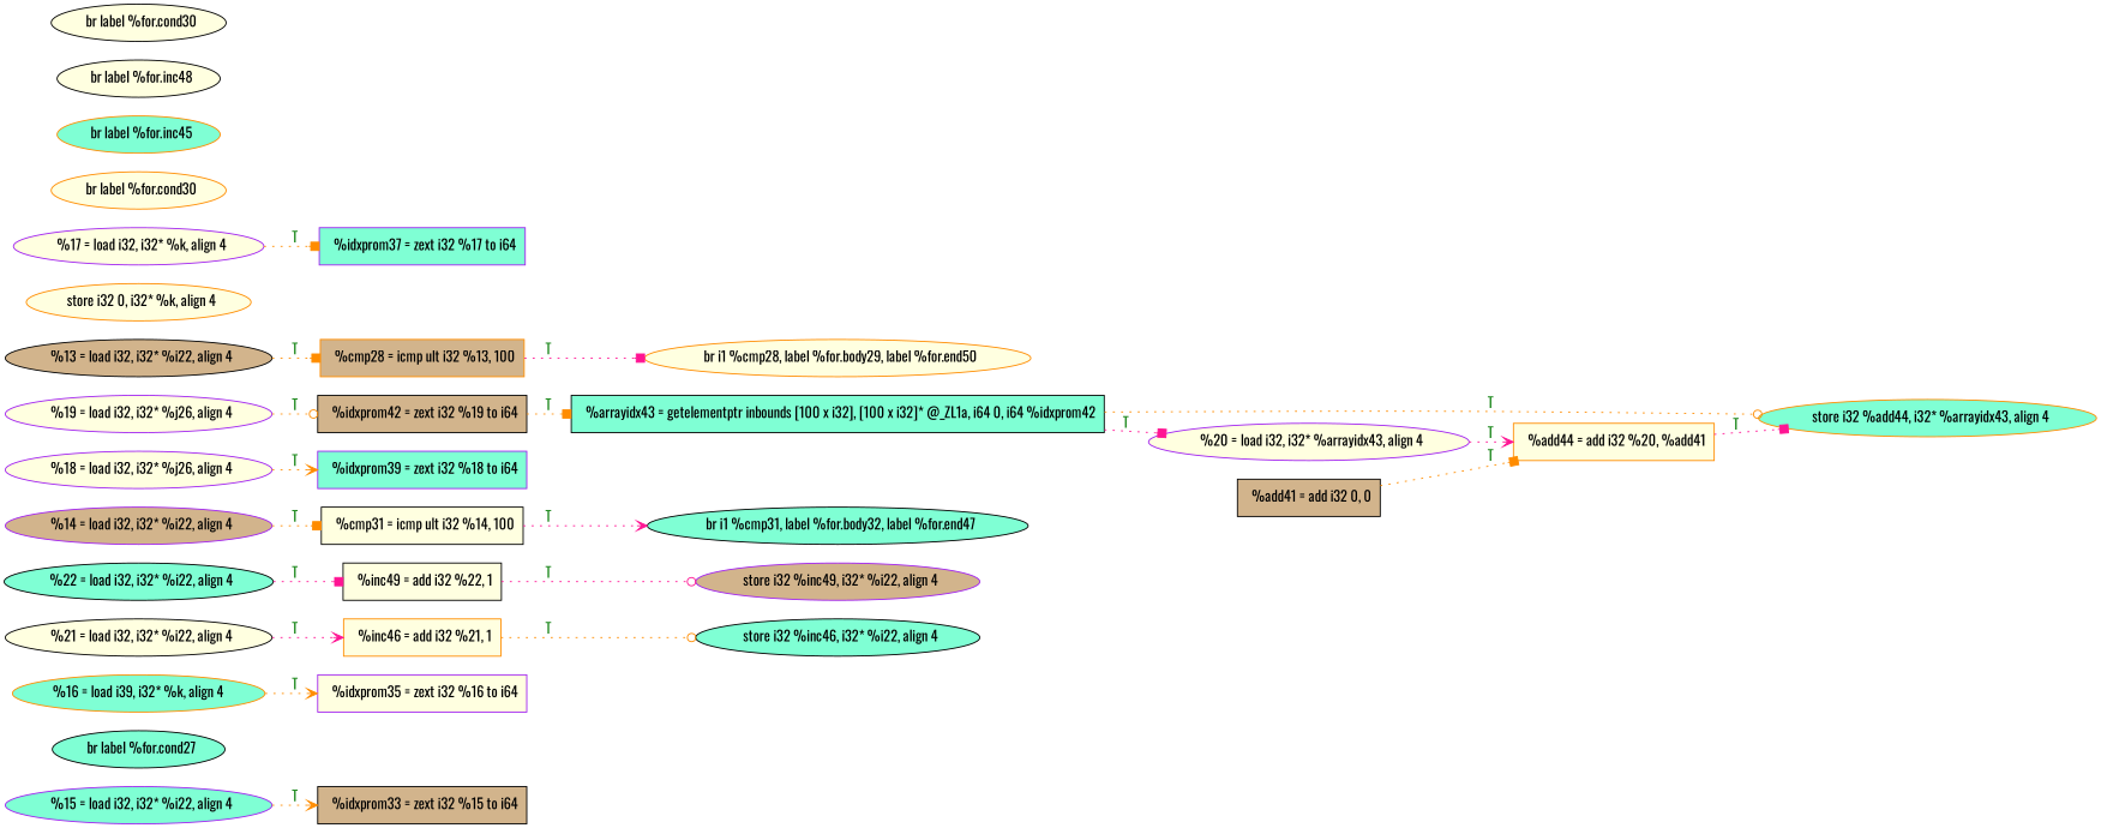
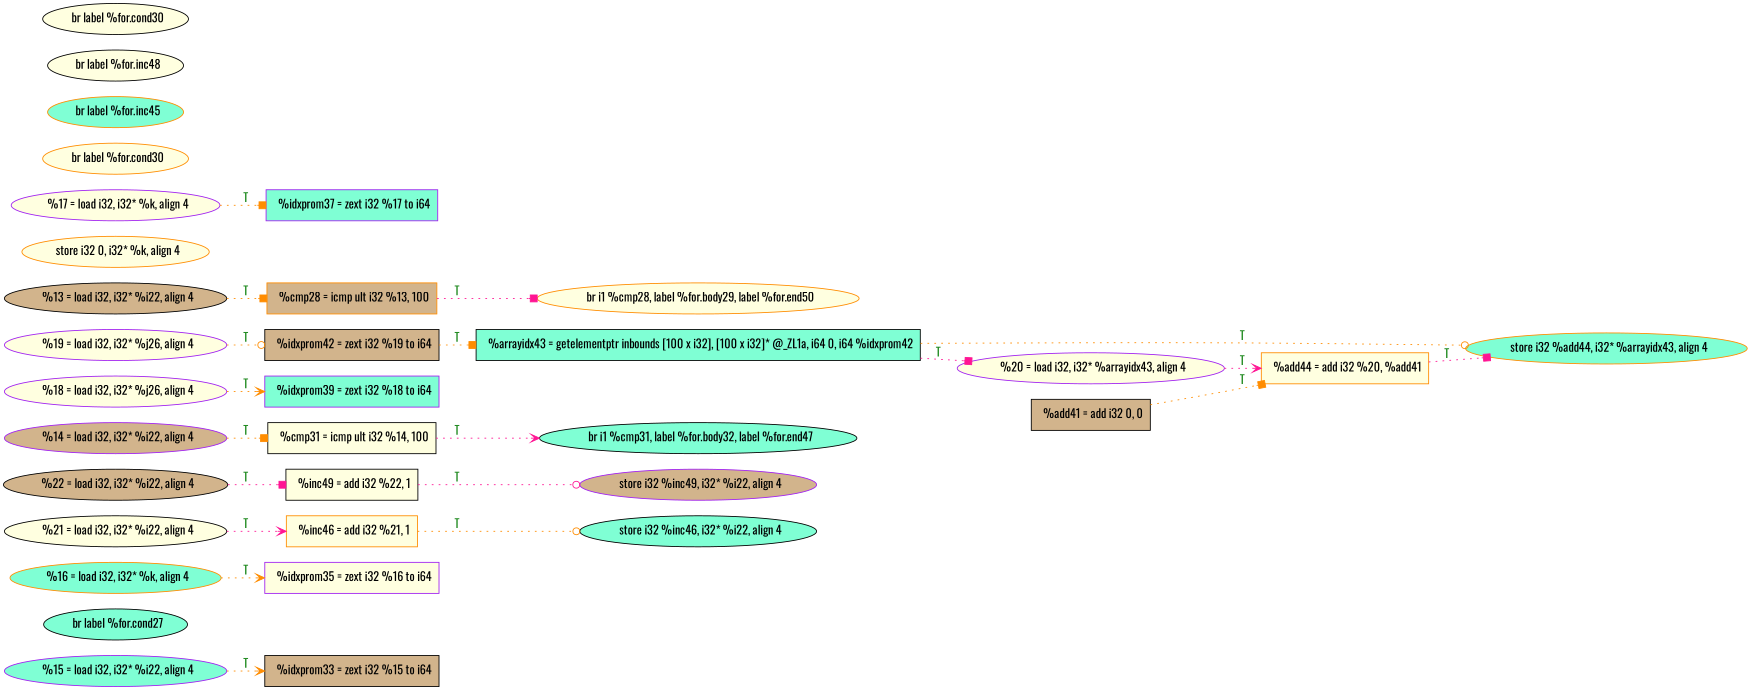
  digraph {
    fontname=Oswald
    rankdir=LR
    node [color=black fillcolor=lightyellow fontname=Oswald shape=ellipse style=filled]
    edge [arrowhead=box color=darkorange fontcolor=forestgreen fontname=Oswald style=dotted]
    n1 [fillcolor=tan label="  %idxprom33 = zext i32 %15 to i64" shape=rectangle]
    n2 [fillcolor=aquamarine label="  br label %for.cond27"]
-   n3 [color=darkorange fillcolor=aquamarine label="%16 = load i39, i32* %k, align 4"]
+   n3 [color=darkorange fillcolor=aquamarine label="  %16 = load i32, i32* %k, align 4"]
    n4 [color=purple label="  %idxprom35 = zext i32 %16 to i64" shape=rectangle]
    n5 [color=darkorange label="  %inc46 = add i32 %21, 1" shape=rectangle]
    n6 [fillcolor=aquamarine label="  store i32 %inc46, i32* %i22, align 4"]
-   n7 [fillcolor=aquamarine label="  %22 = load i32, i32* %i22, align 4"]
+   n7 [fillcolor=tan label="  %22 = load i32, i32* %i22, align 4"]
    n8 [label="  %inc49 = add i32 %22, 1" shape=rectangle]
    n9 [color=purple fillcolor=tan label="  store i32 %inc49, i32* %i22, align 4"]
    n10 [fillcolor=aquamarine label="  br i1 %cmp31, label %for.body32, label %for.end47"]
    n11 [color=purple label="  %18 = load i32, i32* %j26, align 4"]
    n12 [color=purple fillcolor=aquamarine label="  %idxprom39 = zext i32 %18 to i64" shape=rectangle]
    n13 [label="  %cmp31 = icmp ult i32 %14, 100" shape=rectangle]
    n14 [color=darkorange label="  %add44 = add i32 %20, %add41" shape=rectangle]
    n15 [color=darkorange fillcolor=aquamarine label="  store i32 %add44, i32* %arrayidx43, align 4"]
    n16 [color=darkorange fillcolor=tan label="  %cmp28 = icmp ult i32 %13, 100" shape=rectangle]
    n17 [color=darkorange label="  br i1 %cmp28, label %for.body29, label %for.end50"]
    n18 [color=darkorange label="  store i32 0, i32* %k, align 4"]
    n19 [color=purple fillcolor=aquamarine label="  %idxprom37 = zext i32 %17 to i64" shape=rectangle]
    n20 [color=darkorange label="  br label %for.cond30"]
    n21 [color=purple label="  %20 = load i32, i32* %arrayidx43, align 4"]
    n22 [color=purple label="  %17 = load i32, i32* %k, align 4"]
    n23 [fillcolor=aquamarine label="  %arrayidx43 = getelementptr inbounds [100 x i32], [100 x i32]* @_ZL1a, i64 0, i64 %idxprom42" shape=rectangle]
    n24 [fillcolor=tan label="  %idxprom42 = zext i32 %19 to i64" shape=rectangle]
    n25 [color=purple label="  %19 = load i32, i32* %j26, align 4"]
    n26 [color=darkorange fillcolor=aquamarine label="  br label %for.inc45"]
    n27 [fillcolor=tan label="  %13 = load i32, i32* %i22, align 4"]
    n28 [label="  %21 = load i32, i32* %i22, align 4"]
    n29 [fillcolor=tan label="  %add41 = add i32 0, 0" shape=rectangle]
    n30 [label="  br label %for.inc48"]
    n31 [color=purple fillcolor=tan label="  %14 = load i32, i32* %i22, align 4"]
    n32 [color=purple fillcolor=aquamarine label="  %15 = load i32, i32* %i22, align 4"]
    n33 [label="  br label %for.cond30"]
    n3 -> n4 [arrowhead=vee label=T]
    n5 -> n6 [arrowhead=odot label=T]
    n7 -> n8 [color=deeppink label=T]
    n8 -> n9 [arrowhead=odot color=deeppink label=T]
    n11 -> n12 [arrowhead=vee label=T]
    n13 -> n10 [arrowhead=vee color=deeppink label=T]
    n14 -> n15 [color=deeppink label=T]
    n16 -> n17 [color=deeppink label=T]
    n21 -> n14 [arrowhead=vee color=deeppink label=T]
    n22 -> n19 [label=T]
    n23 -> n15 [arrowhead=odot label=T]
    n23 -> n21 [color=deeppink label=T]
    n24 -> n23 [label=T]
    n25 -> n24 [arrowhead=odot label=T]
    n27 -> n16 [label=T]
    n28 -> n5 [arrowhead=vee color=deeppink label=T]
    n29 -> n14 [label=T]
    n31 -> n13 [label=T]
    n32 -> n1 [arrowhead=vee label=T]
  }
